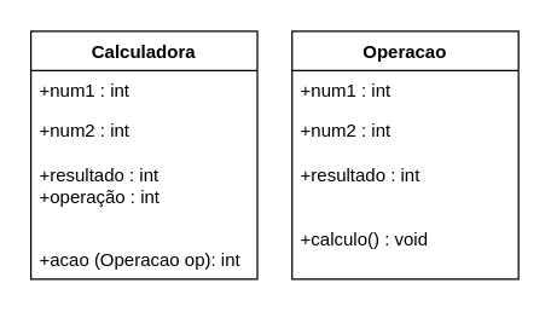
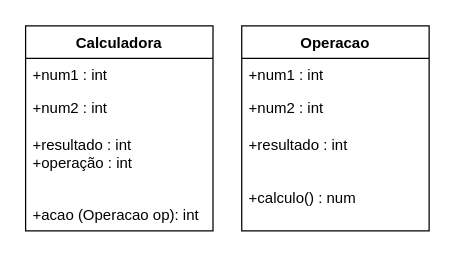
  <mxCell id="0" />
  <mxCell id="1" parent="0" />
  <mxCell id="2" value="Calculadora" style="swimlane;fontStyle=1;childLayout=stackLayout;horizontal=1;startSize=26;fillColor=none;horizontalStack=0;resizeParent=1;resizeParentMax=0;resizeLast=0;collapsible=1;marginBottom=0;" vertex="1" parent="1"><mxGeometry x="20" y="20" width="150" height="164" as="geometry" /></mxCell>
  <mxCell id="3" value="+num1 : int" style="text;strokeColor=none;fillColor=none;align=left;verticalAlign=top;spacingLeft=4;spacingRight=4;overflow=hidden;rotatable=0;points=[[0,0.5],[1,0.5]];portConstraint=eastwest;" vertex="1" parent="2"><mxGeometry y="26" width="150" height="26" as="geometry" /></mxCell>
  <mxCell id="4" value="+num2 : int" style="text;strokeColor=none;fillColor=none;align=left;verticalAlign=top;spacingLeft=4;spacingRight=4;overflow=hidden;rotatable=0;points=[[0,0.5],[1,0.5]];portConstraint=eastwest;" vertex="1" parent="2"><mxGeometry y="52" width="150" height="30" as="geometry" /></mxCell>
  <mxCell id="5" value="+resultado : int&#10;+operação : int&#10;&#10;&#10;+acao (Operacao op): int&#10;" style="text;strokeColor=none;fillColor=none;align=left;verticalAlign=top;spacingLeft=4;spacingRight=4;overflow=hidden;rotatable=0;points=[[0,0.5],[1,0.5]];portConstraint=eastwest;" vertex="1" parent="2"><mxGeometry y="82" width="150" height="82" as="geometry" /></mxCell>
  <mxCell id="6" value="Operacao" style="swimlane;fontStyle=1;childLayout=stackLayout;horizontal=1;startSize=26;fillColor=none;horizontalStack=0;resizeParent=1;resizeParentMax=0;resizeLast=0;collapsible=1;marginBottom=0;" vertex="1" parent="1"><mxGeometry x="193" y="20" width="150" height="164" as="geometry" /></mxCell>
  <mxCell id="7" value="+num1 : int" style="text;strokeColor=none;fillColor=none;align=left;verticalAlign=top;spacingLeft=4;spacingRight=4;overflow=hidden;rotatable=0;points=[[0,0.5],[1,0.5]];portConstraint=eastwest;" vertex="1" parent="6"><mxGeometry y="26" width="150" height="26" as="geometry" /></mxCell>
  <mxCell id="8" value="+num2 : int" style="text;strokeColor=none;fillColor=none;align=left;verticalAlign=top;spacingLeft=4;spacingRight=4;overflow=hidden;rotatable=0;points=[[0,0.5],[1,0.5]];portConstraint=eastwest;" vertex="1" parent="6"><mxGeometry y="52" width="150" height="30" as="geometry" /></mxCell>
- <mxCell id="9" value="+resultado : int&#10;&#10;&#10;+calculo() : void&#10;" style="text;strokeColor=none;fillColor=none;align=left;verticalAlign=top;spacingLeft=4;spacingRight=4;overflow=hidden;rotatable=0;points=[[0,0.5],[1,0.5]];portConstraint=eastwest;" vertex="1" parent="6"><mxGeometry y="82" width="150" height="82" as="geometry" /></mxCell>
+ <mxCell id="9" value="+resultado : int&#10;&#10;&#10;+calculo() : num&#10;" style="text;strokeColor=none;fillColor=none;align=left;verticalAlign=top;spacingLeft=4;spacingRight=4;overflow=hidden;rotatable=0;points=[[0,0.5],[1,0.5]];portConstraint=eastwest;" vertex="1" parent="6"><mxGeometry y="82" width="150" height="82" as="geometry" /></mxCell>
